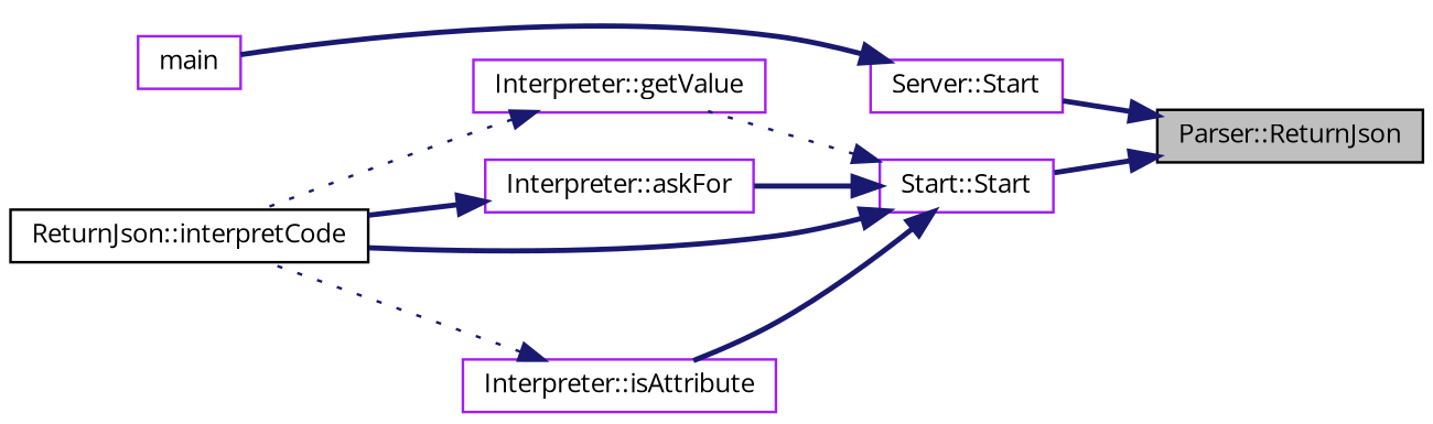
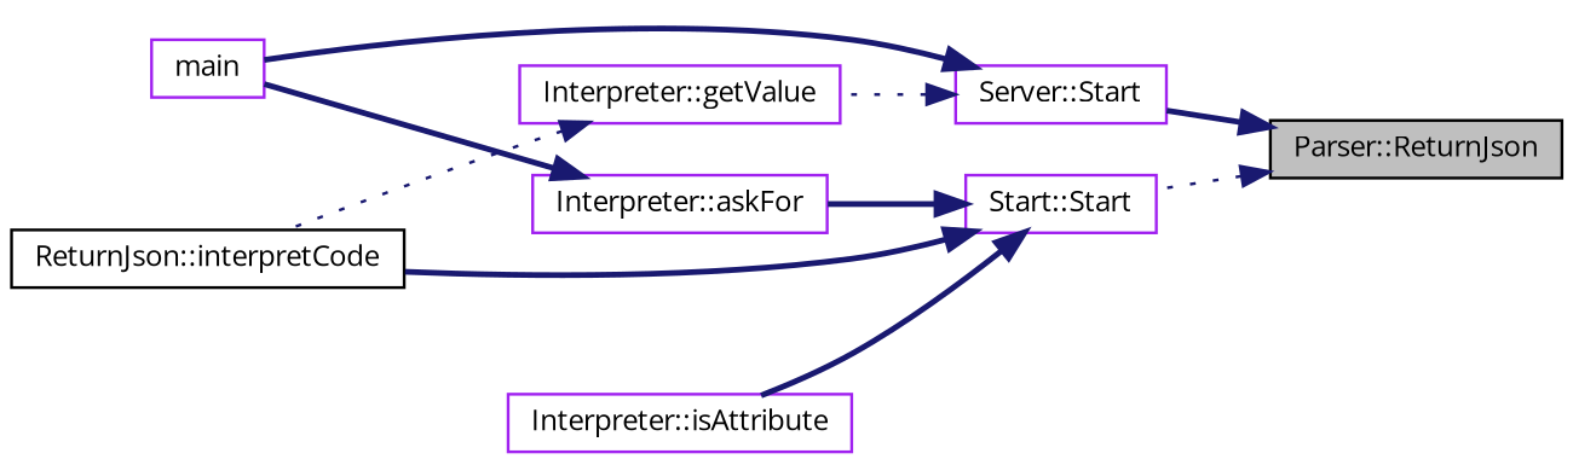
  digraph {
    fontname="Open Sans"
    rankdir=RL
    node [color=purple fillcolor=white fontname="Open Sans" fontsize=10 shape=record style=filled]
    edge [color=midnightblue dir=back fontname="Open Sans" fontsize=10 labelfontname=Helvetica labelfontsize=10 style=bold]
    n1 [color=black fillcolor=grey75 fontcolor=black height=0.2 label="Parser::ReturnJson" width=0.4]
    n2 [height=0.2 label="Server::Start" width=0.4]
    n3 [height=0.2 label="Start::Start" width=0.4]
    n4 [height=0.2 label=main width=0.4]
    n5 [height=0.2 label="Interpreter::askFor" width=0.4]
    n6 [color=black height=0.2 label="ReturnJson::interpretCode" width=0.4]
    n7 [height=0.2 label="Interpreter::getValue" width=0.4]
    n8 [height=0.2 label="Interpreter::isAttribute" width=0.4]
    n1 -> n2
-   n1 -> n3
+   n1 -> n3 [style=dotted]
    n2 -> n4
    n3 -> n5
    n3 -> n6
-   n3 -> n7 [style=dotted]
+   n2 -> n7 [style=dotted]
    n3 -> n8
-   n5 -> n6
+   n5 -> n4
    n7 -> n6 [style=dotted]
-   n8 -> n6 [style=dotted]
  }
